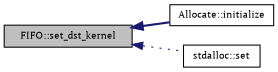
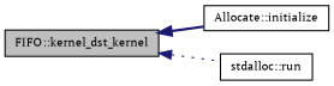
  digraph {
    fontname="PT Serif"
    rankdir=LR
    node [color=black fontname="PT Serif" fontsize=10 shape=record]
    edge [color=midnightblue dir=back fontname="PT Serif" fontsize=10 labelfontname=Helvetica labelfontsize=10]
-   n1 [fillcolor=grey75 fontcolor=black height=0.2 label="FIFO::set_dst_kernel" style=filled width=0.4]
+   n1 [fillcolor=grey75 fontcolor=black height=0.2 label="FIFO::kernel_dst_kernel" style=filled width=0.4]
    n2 [height=0.2 label="Allocate::initialize" width=0.4]
-   n3 [height=0.2 label="stdalloc::set" width=0.4]
+   n3 [height=0.2 label="stdalloc::run" width=0.4]
    n1 -> n2 [style=bold]
    n1 -> n3 [style=dotted]
  }
